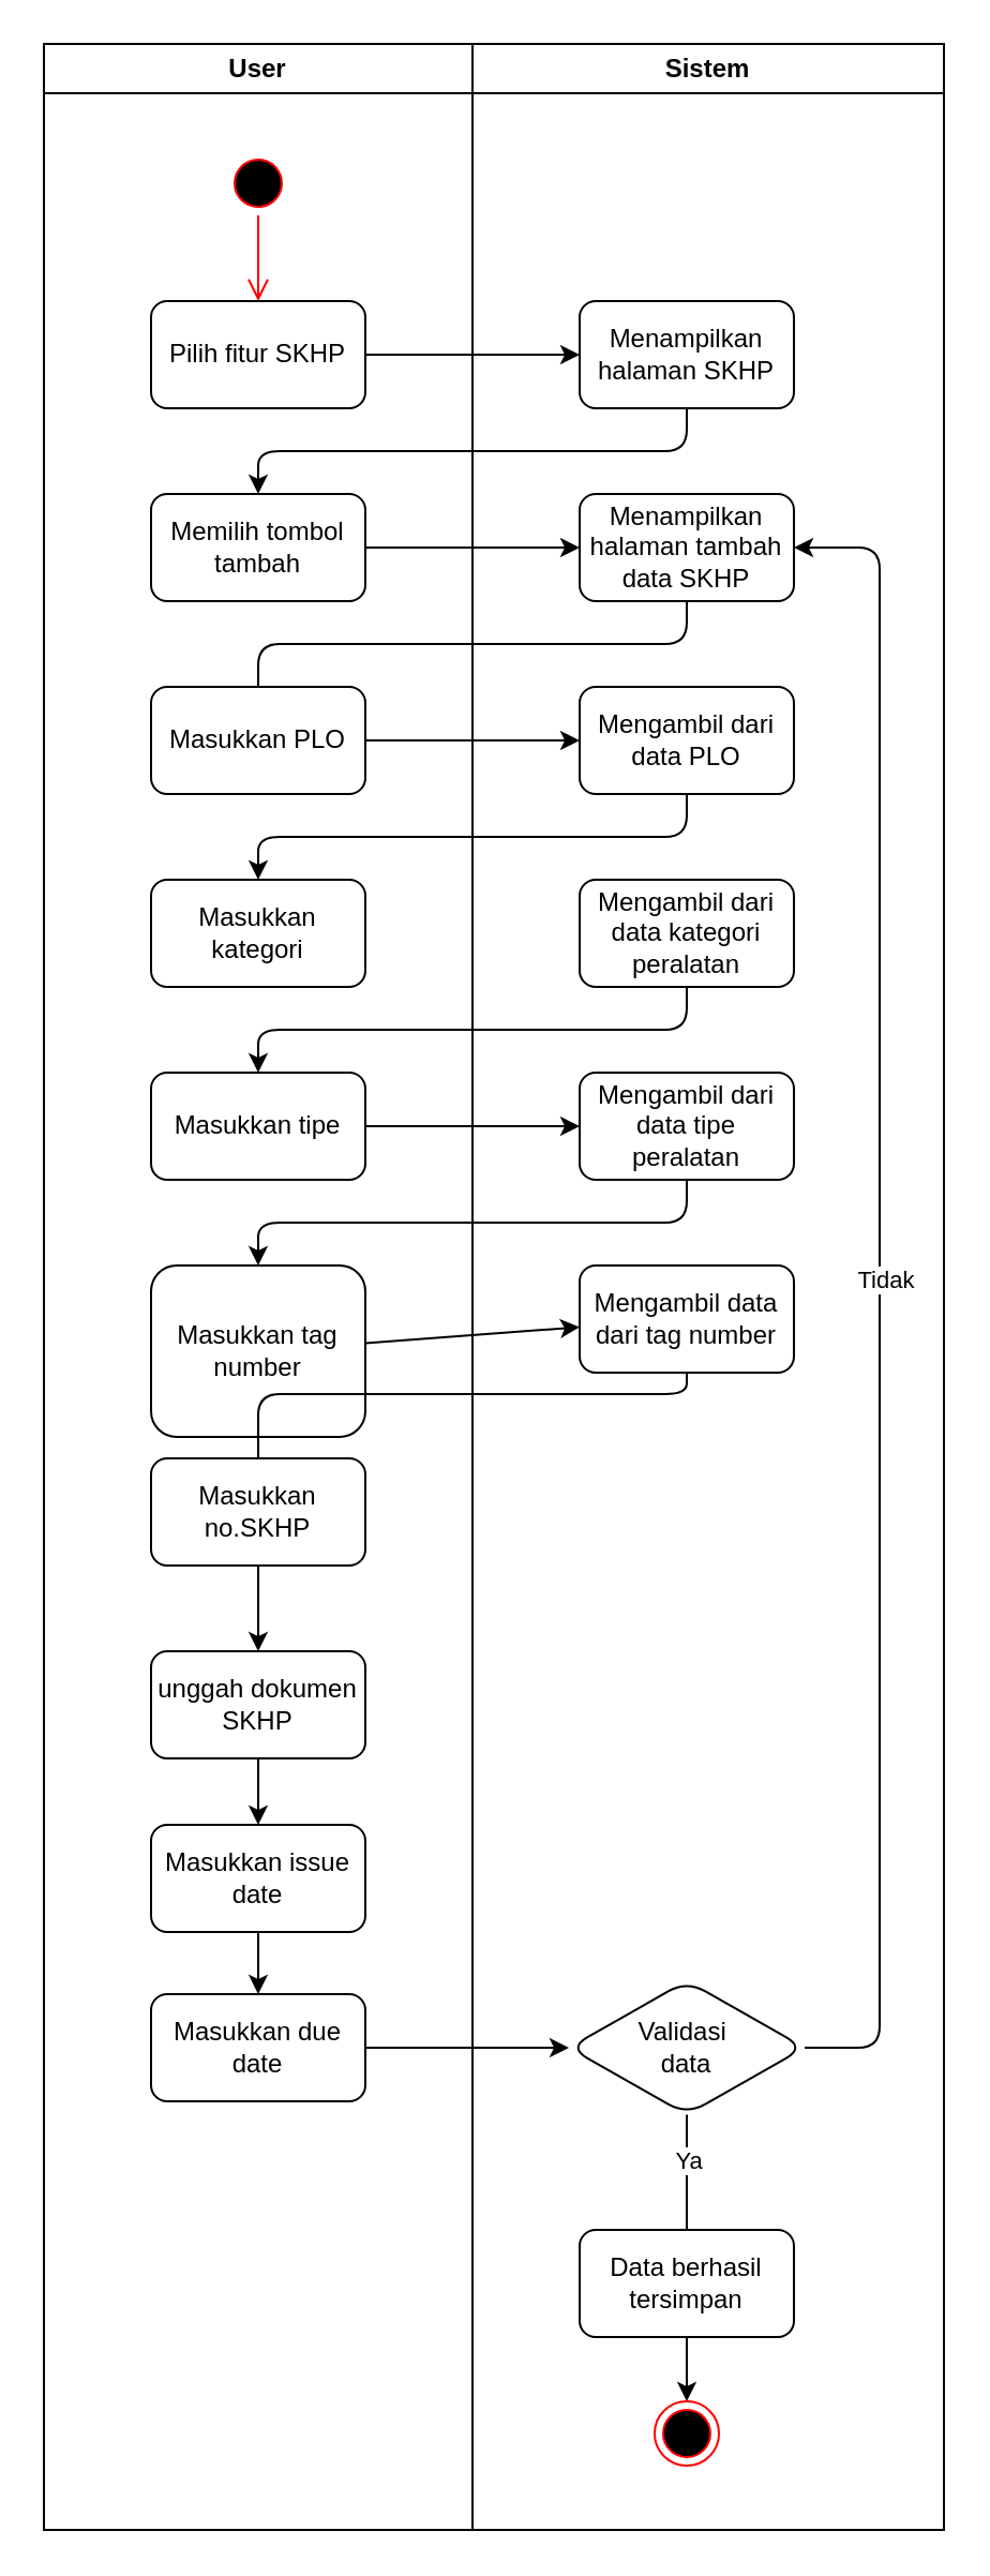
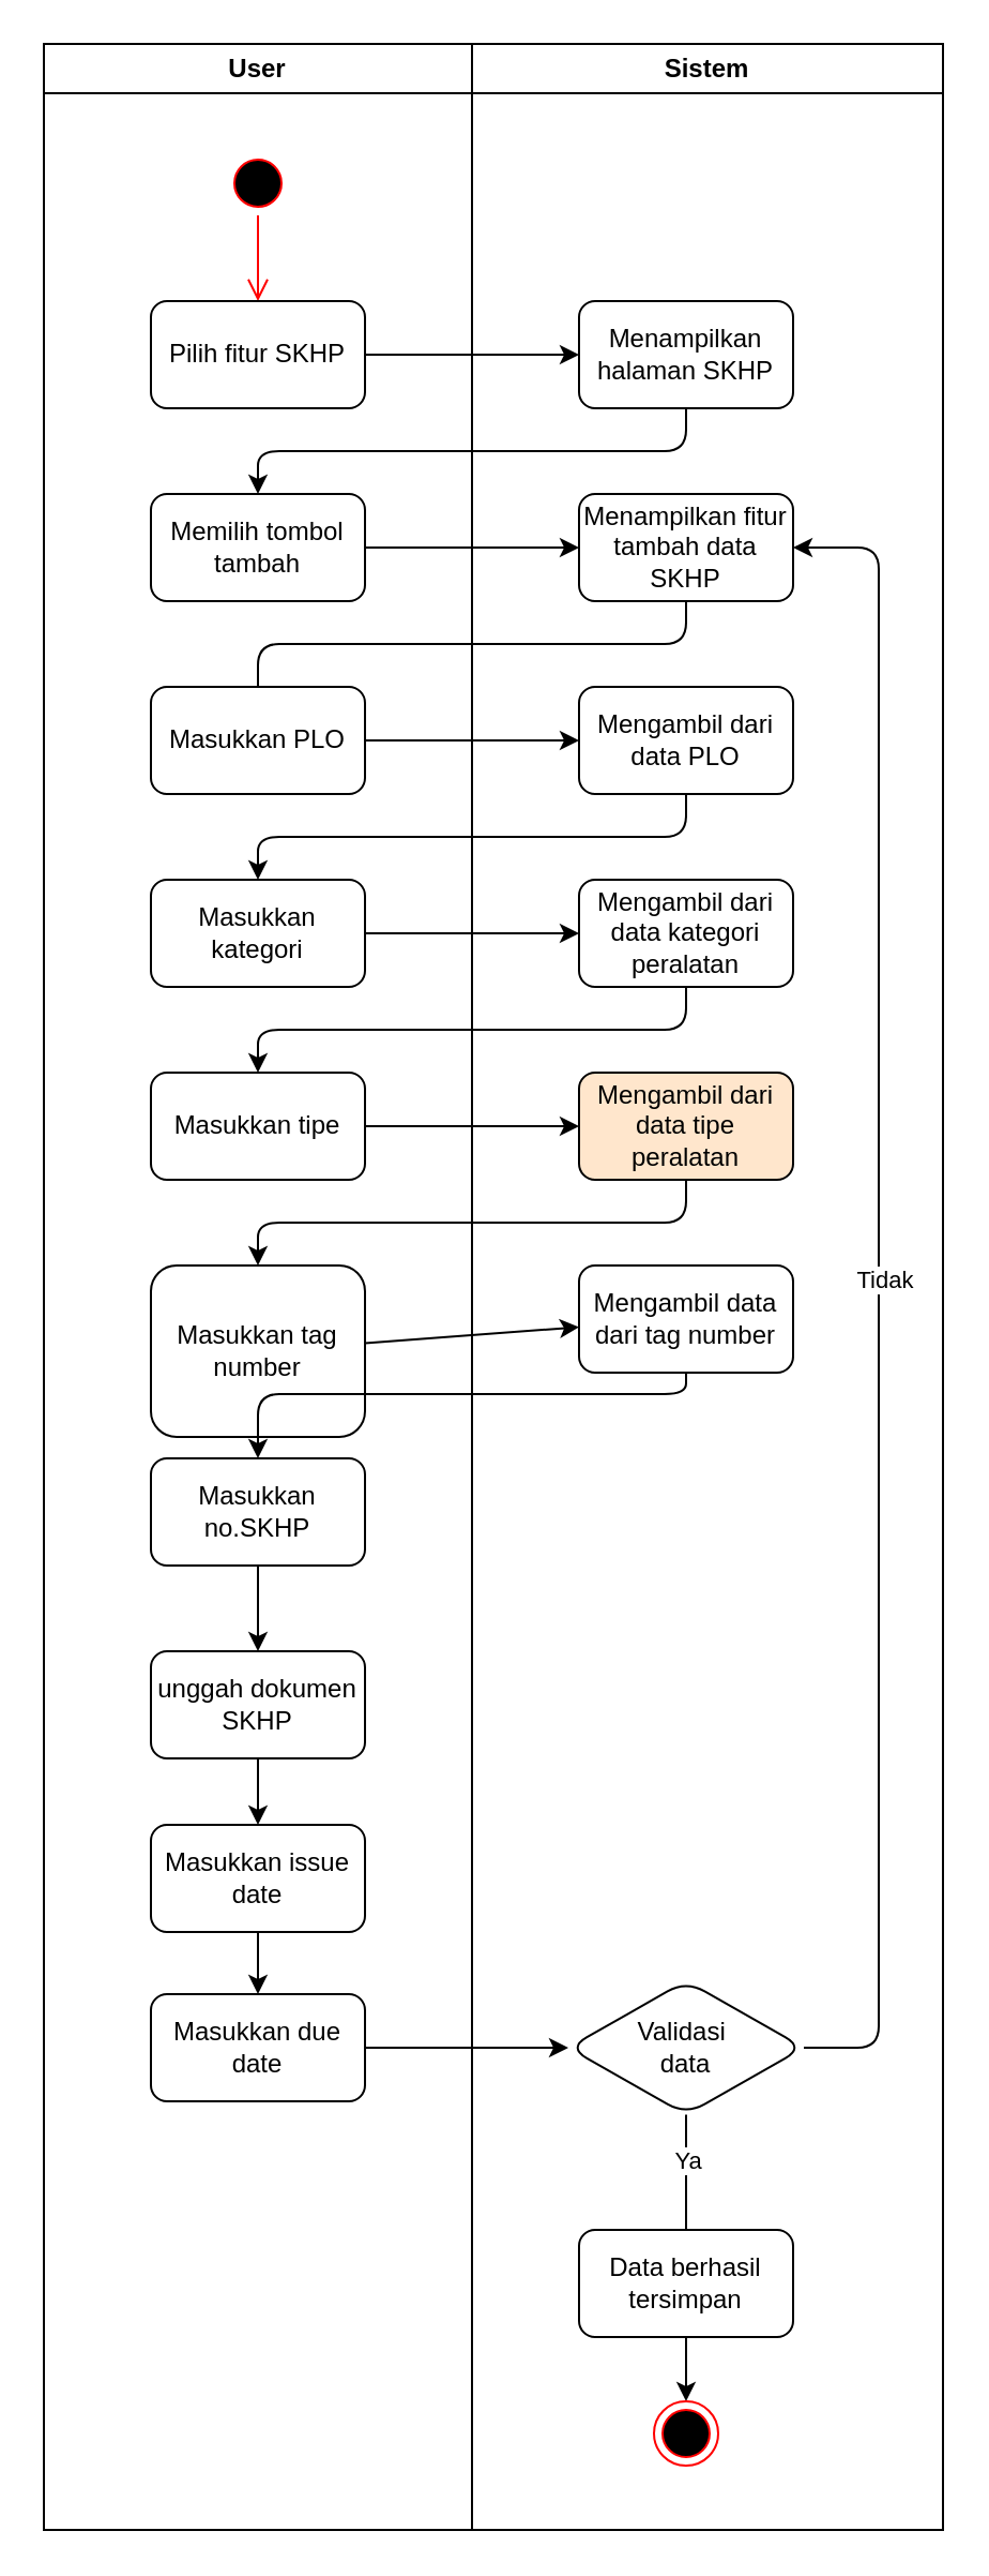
  <mxCell id="0" />
  <mxCell id="1" parent="0" />
  <mxCell id="2" value="User" style="swimlane;whiteSpace=wrap;html=1;" parent="1" vertex="1"><mxGeometry x="20" y="20" width="200" height="1160" as="geometry" /></mxCell>
  <mxCell id="3" value="" style="ellipse;html=1;shape=startState;fillColor=#000000;strokeColor=#ff0000;" parent="2" vertex="1"><mxGeometry x="85" y="50" width="30" height="30" as="geometry" /></mxCell>
  <mxCell id="4" value="" style="edgeStyle=orthogonalEdgeStyle;html=1;verticalAlign=bottom;endArrow=open;endSize=8;strokeColor=#ff0000;entryX=0.5;entryY=0;entryDx=0;entryDy=0;" parent="2" source="3" target="5" edge="1"><mxGeometry relative="1" as="geometry"><mxPoint x="100" y="120" as="targetPoint" /></mxGeometry></mxCell>
  <mxCell id="5" value="Pilih fitur SKHP" style="rounded=1;whiteSpace=wrap;html=1;" parent="2" vertex="1"><mxGeometry x="50" y="120" width="100" height="50" as="geometry" /></mxCell>
  <mxCell id="6" value="Memilih tombol tambah" style="rounded=1;whiteSpace=wrap;html=1;" parent="2" vertex="1"><mxGeometry x="50" y="210" width="100" height="50" as="geometry" /></mxCell>
  <mxCell id="7" value="Masukkan PLO" style="rounded=1;whiteSpace=wrap;html=1;" parent="2" vertex="1"><mxGeometry x="50" y="300" width="100" height="50" as="geometry" /></mxCell>
  <mxCell id="8" value="Masukkan kategori" style="rounded=1;whiteSpace=wrap;html=1;" parent="2" vertex="1"><mxGeometry x="50" y="390" width="100" height="50" as="geometry" /></mxCell>
  <mxCell id="9" value="Masukkan tipe" style="rounded=1;whiteSpace=wrap;html=1;" parent="2" vertex="1"><mxGeometry x="50" y="480" width="100" height="50" as="geometry" /></mxCell>
  <mxCell id="10" value="Masukkan tag number" style="rounded=1;whiteSpace=wrap;html=1;" parent="2" vertex="1"><mxGeometry x="50" y="570" width="100" height="80" as="geometry" /></mxCell>
  <mxCell id="11" value="" style="edgeStyle=none;html=1;" parent="2" source="12" target="15" edge="1"><mxGeometry relative="1" as="geometry" /></mxCell>
  <mxCell id="12" value="Masukkan no.SKHP" style="rounded=1;whiteSpace=wrap;html=1;" parent="2" vertex="1"><mxGeometry x="50" y="660" width="100" height="50" as="geometry" /></mxCell>
  <mxCell id="13" value="Masukkan issue date" style="rounded=1;whiteSpace=wrap;html=1;" parent="2" vertex="1"><mxGeometry x="50" y="831" width="100" height="50" as="geometry" /></mxCell>
  <mxCell id="14" value="" style="edgeStyle=none;html=1;entryX=0.5;entryY=0;entryDx=0;entryDy=0;" parent="2" source="15" target="13" edge="1"><mxGeometry relative="1" as="geometry"><mxPoint x="120" y="820" as="targetPoint" /></mxGeometry></mxCell>
  <mxCell id="15" value="unggah dokumen SKHP" style="rounded=1;whiteSpace=wrap;html=1;" parent="2" vertex="1"><mxGeometry x="50" y="750" width="100" height="50" as="geometry" /></mxCell>
  <mxCell id="16" value="Masukkan due date" style="rounded=1;whiteSpace=wrap;html=1;" parent="2" vertex="1"><mxGeometry x="50" y="910" width="100" height="50" as="geometry" /></mxCell>
  <mxCell id="17" value="" style="edgeStyle=none;html=1;" parent="2" source="13" target="16" edge="1"><mxGeometry relative="1" as="geometry" /></mxCell>
  <mxCell id="18" value="Sistem&lt;span style=&quot;font-family: monospace; font-size: 0px; font-weight: 400; text-align: start; text-wrap-mode: nowrap;&quot;&gt;%3CmxGraphModel%3E%3Croot%3E%3CmxCell%20id%3D%220%22%2F%3E%3CmxCell%20id%3D%221%22%20parent%3D%220%22%2F%3E%3CmxCell%20id%3D%222%22%20value%3D%22Membuka%20halaman%20PLO%22%20style%3D%22rounded%3D1%3BwhiteSpace%3Dwrap%3Bhtml%3D1%3B%22%20vertex%3D%221%22%20parent%3D%221%22%3E%3CmxGeometry%20x%3D%22130%22%20y%3D%22180%22%20width%3D%22100%22%20height%3D%2250%22%20as%3D%22geometry%22%2F%3E%3C%2FmxCell%3E%3C%2Froot%3E%3C%2FmxGraphModel%3E&lt;/span&gt;&lt;span style=&quot;font-family: monospace; font-size: 0px; font-weight: 400; text-align: start; text-wrap-mode: nowrap;&quot;&gt;%3CmxGraphModel%3E%3Croot%3E%3CmxCell%20id%3D%220%22%2F%3E%3CmxCell%20id%3D%221%22%20parent%3D%220%22%2F%3E%3CmxCell%20id%3D%222%22%20value%3D%22Membuka%20halaman%20COI%22%20style%3D%22rounded%3D1%3BwhiteSpace%3Dwrap%3Bhtml%3D1%3B%22%20vertex%3D%221%22%20parent%3D%221%22%3E%3CmxGeometry%20x%3D%22130%22%20y%3D%22190%22%20width%3D%22100%22%20height%3D%2250%22%20as%3D%22geometry%22%2F%3E%3C%2FmxCell%3E%3C%2Froot%3E%3C%2FmxGraphModel%3E&lt;/span&gt;" style="swimlane;whiteSpace=wrap;html=1;" parent="1" vertex="1"><mxGeometry x="220" y="20" width="220" height="1160" as="geometry" /></mxCell>
  <mxCell id="19" value="Menampilkan halaman SKHP" style="rounded=1;whiteSpace=wrap;html=1;" parent="18" vertex="1"><mxGeometry x="50" y="120" width="100" height="50" as="geometry" /></mxCell>
- <mxCell id="20" value="Menampilkan halaman tambah data SKHP" style="rounded=1;whiteSpace=wrap;html=1;" parent="18" vertex="1"><mxGeometry x="50" y="210" width="100" height="50" as="geometry" /></mxCell>
+ <mxCell id="20" value="Menampilkan fitur tambah data SKHP" style="rounded=1;whiteSpace=wrap;html=1;" parent="18" vertex="1"><mxGeometry x="50" y="210" width="100" height="50" as="geometry" /></mxCell>
  <mxCell id="21" value="Mengambil dari data PLO" style="rounded=1;whiteSpace=wrap;html=1;" parent="18" vertex="1"><mxGeometry x="50" y="300" width="100" height="50" as="geometry" /></mxCell>
  <mxCell id="22" value="Mengambil dari data kategori peralatan" style="rounded=1;whiteSpace=wrap;html=1;" parent="18" vertex="1"><mxGeometry x="50" y="390" width="100" height="50" as="geometry" /></mxCell>
- <mxCell id="23" value="Mengambil dari data tipe peralatan" style="rounded=1;whiteSpace=wrap;html=1;" parent="18" vertex="1"><mxGeometry x="50" y="480" width="100" height="50" as="geometry" /></mxCell>
+ <mxCell id="23" value="Mengambil dari data tipe peralatan" style="rounded=1;whiteSpace=wrap;html=1;fillColor=#ffe6cc;" parent="18" vertex="1"><mxGeometry x="50" y="480" width="100" height="50" as="geometry" /></mxCell>
  <mxCell id="24" value="Mengambil data dari tag number" style="rounded=1;whiteSpace=wrap;html=1;" parent="18" vertex="1"><mxGeometry x="50" y="570" width="100" height="50" as="geometry" /></mxCell>
  <mxCell id="25" style="edgeStyle=none;html=1;entryX=1;entryY=0.5;entryDx=0;entryDy=0;exitX=1;exitY=0.5;exitDx=0;exitDy=0;" parent="18" source="29" target="20" edge="1"><mxGeometry relative="1" as="geometry"><mxPoint x="230" y="540" as="targetPoint" /><Array as="points"><mxPoint x="190" y="935" /><mxPoint x="190" y="775" /><mxPoint x="190" y="235" /></Array></mxGeometry></mxCell>
  <mxCell id="26" value="Tidak" style="edgeLabel;html=1;align=center;verticalAlign=middle;resizable=0;points=[];" vertex="1" connectable="0" parent="25"><mxGeometry x="0.016" y="-2" relative="1" as="geometry"><mxPoint as="offset" /></mxGeometry></mxCell>
  <mxCell id="27" value="" style="edgeStyle=none;html=1;endArrow=none;" parent="18" source="29" target="31" edge="1"><mxGeometry relative="1" as="geometry" /></mxCell>
  <mxCell id="28" value="Ya" style="edgeLabel;html=1;align=center;verticalAlign=middle;resizable=0;points=[];" vertex="1" connectable="0" parent="27"><mxGeometry x="-0.224" relative="1" as="geometry"><mxPoint as="offset" /></mxGeometry></mxCell>
  <mxCell id="29" value="Validasi&amp;nbsp;&lt;div&gt;data&lt;/div&gt;" style="rhombus;whiteSpace=wrap;html=1;rounded=1;" parent="18" vertex="1"><mxGeometry x="45" y="903.75" width="110" height="62.5" as="geometry" /></mxCell>
  <mxCell id="30" value="" style="edgeStyle=none;html=1;" parent="18" source="31" target="32" edge="1"><mxGeometry relative="1" as="geometry" /></mxCell>
  <mxCell id="31" value="Data berhasil tersimpan" style="rounded=1;whiteSpace=wrap;html=1;" parent="18" vertex="1"><mxGeometry x="50" y="1020" width="100" height="50" as="geometry" /></mxCell>
  <mxCell id="32" value="" style="ellipse;html=1;shape=endState;fillColor=#000000;strokeColor=#ff0000;" parent="18" vertex="1"><mxGeometry x="85" y="1100" width="30" height="30" as="geometry" /></mxCell>
  <mxCell id="33" value="" style="edgeStyle=none;html=1;" parent="1" source="5" target="19" edge="1"><mxGeometry relative="1" as="geometry" /></mxCell>
  <mxCell id="34" value="" style="edgeStyle=none;html=1;entryX=0.5;entryY=0;entryDx=0;entryDy=0;exitX=0.5;exitY=1;exitDx=0;exitDy=0;" parent="1" source="19" target="6" edge="1"><mxGeometry relative="1" as="geometry"><mxPoint x="260" y="190" as="sourcePoint" /><Array as="points"><mxPoint x="320" y="210" /><mxPoint x="120" y="210" /></Array></mxGeometry></mxCell>
  <mxCell id="35" value="" style="edgeStyle=none;html=1;" parent="1" source="6" target="20" edge="1"><mxGeometry relative="1" as="geometry" /></mxCell>
  <mxCell id="36" value="" style="edgeStyle=none;html=1;exitX=0.5;exitY=1;exitDx=0;exitDy=0;entryX=0.5;entryY=0;entryDx=0;entryDy=0;endArrow=none;" parent="1" source="20" target="7" edge="1"><mxGeometry relative="1" as="geometry"><Array as="points"><mxPoint x="320" y="300" /><mxPoint x="120" y="300" /></Array></mxGeometry></mxCell>
  <mxCell id="37" value="" style="edgeStyle=none;html=1;" parent="1" source="7" target="21" edge="1"><mxGeometry relative="1" as="geometry" /></mxCell>
  <mxCell id="38" value="" style="edgeStyle=none;html=1;entryX=0.5;entryY=0;entryDx=0;entryDy=0;" parent="1" source="21" target="8" edge="1"><mxGeometry relative="1" as="geometry"><Array as="points"><mxPoint x="320" y="390" /><mxPoint x="120" y="390" /></Array></mxGeometry></mxCell>
+ <mxCell id="39" value="" style="edgeStyle=none;html=1;" parent="1" source="8" target="22" edge="1"><mxGeometry relative="1" as="geometry" /></mxCell>
  <mxCell id="40" value="" style="edgeStyle=none;html=1;entryX=0.5;entryY=0;entryDx=0;entryDy=0;exitX=0.5;exitY=1;exitDx=0;exitDy=0;" parent="1" source="22" target="9" edge="1"><mxGeometry relative="1" as="geometry"><Array as="points"><mxPoint x="320" y="480" /><mxPoint x="120" y="480" /></Array></mxGeometry></mxCell>
  <mxCell id="41" value="" style="edgeStyle=none;html=1;" parent="1" source="9" target="23" edge="1"><mxGeometry relative="1" as="geometry" /></mxCell>
  <mxCell id="42" value="" style="edgeStyle=none;html=1;entryX=0.5;entryY=0;entryDx=0;entryDy=0;" parent="1" source="23" target="10" edge="1"><mxGeometry relative="1" as="geometry"><Array as="points"><mxPoint x="320" y="570" /><mxPoint x="120" y="570" /></Array></mxGeometry></mxCell>
  <mxCell id="43" value="" style="edgeStyle=none;html=1;" parent="1" source="10" target="24" edge="1"><mxGeometry relative="1" as="geometry" /></mxCell>
- <mxCell id="44" value="" style="edgeStyle=none;html=1;endArrow=none;" parent="1" source="24" target="12" edge="1"><mxGeometry relative="1" as="geometry"><Array as="points"><mxPoint x="320" y="650" /><mxPoint x="120" y="650" /></Array></mxGeometry></mxCell>
+ <mxCell id="44" value="" style="edgeStyle=none;html=1;" parent="1" source="24" target="12" edge="1"><mxGeometry relative="1" as="geometry"><Array as="points"><mxPoint x="320" y="650" /><mxPoint x="120" y="650" /></Array></mxGeometry></mxCell>
  <mxCell id="45" value="" style="edgeStyle=none;html=1;" parent="1" source="16" target="29" edge="1"><mxGeometry relative="1" as="geometry" /></mxCell>
